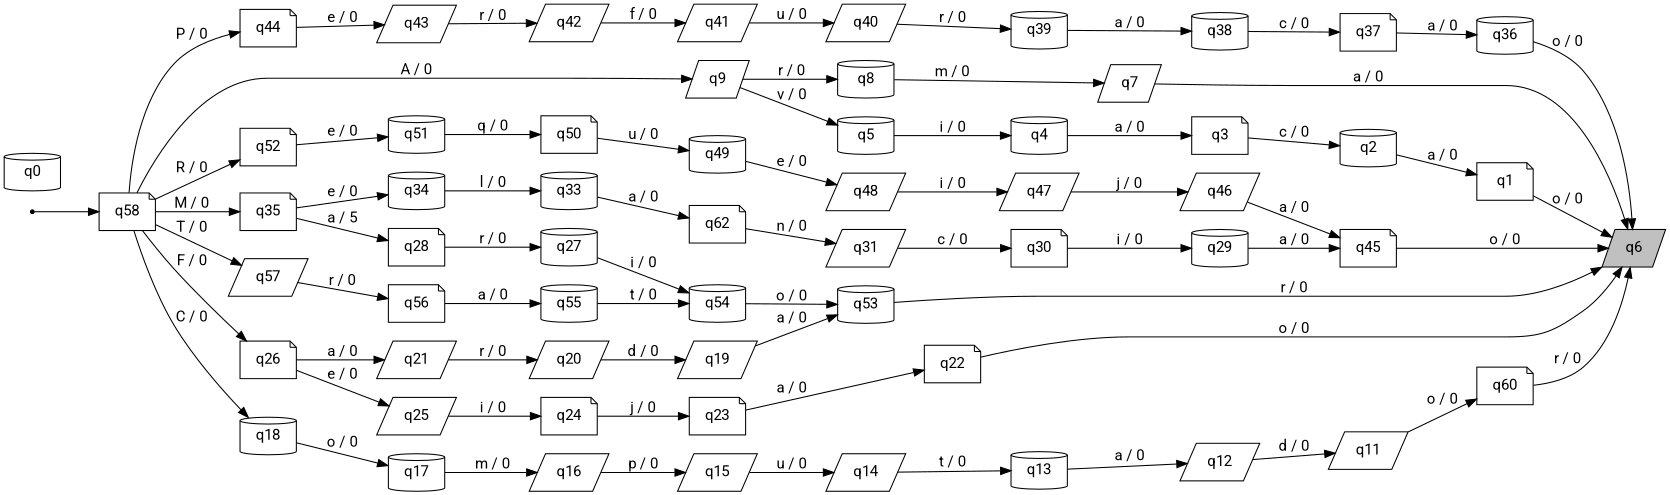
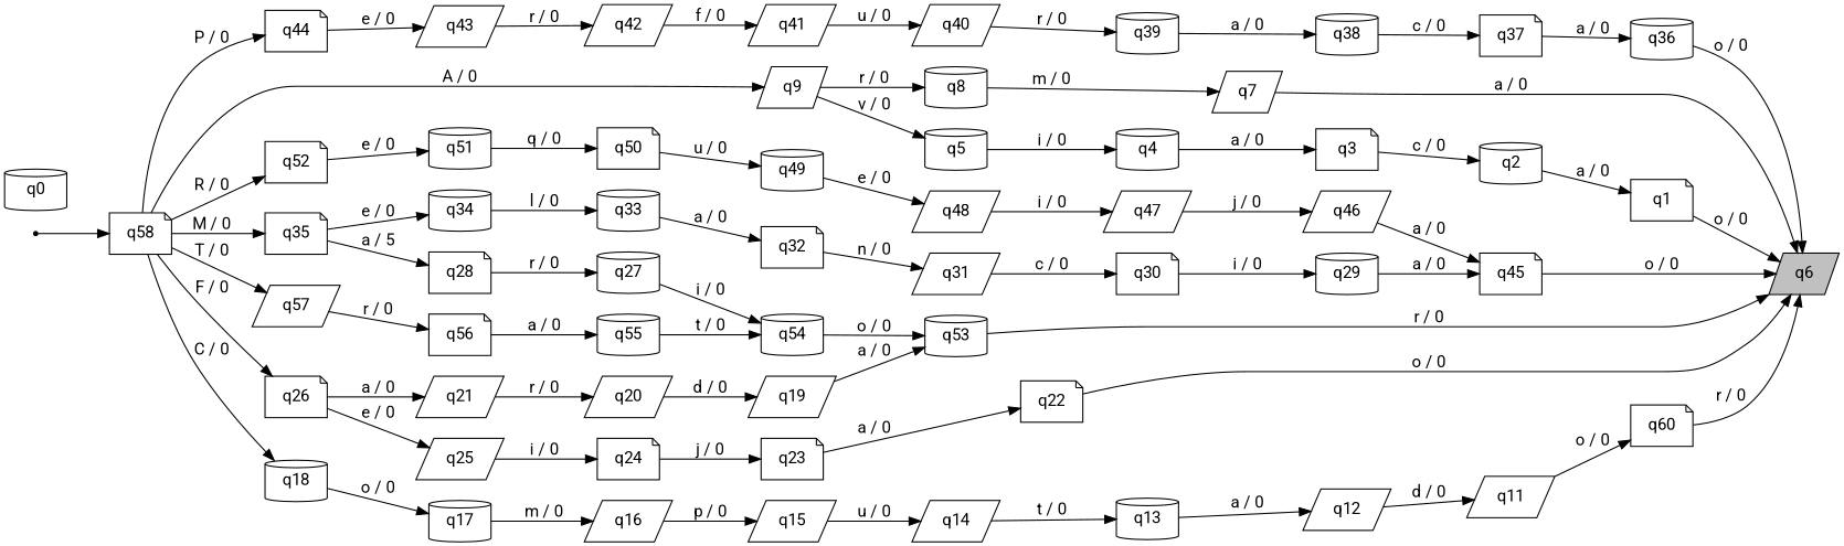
  digraph {
    fontname=Roboto
    rankdir=LR
    node [fontname=Roboto shape=parallelogram]
    edge [fontname=Roboto]
    ini [shape=point]
    n2 [label=q58 shape=note]
    n3 [label=q57]
    n4 [label=q44 shape=note]
    n5 [label=q9]
    n6 [label=q52 shape=note]
    n7 [label=q35 shape=note]
    n8 [label=q26 shape=note]
    n9 [label=q18 shape=cylinder]
    n10 [label=q56 shape=note]
    n11 [label=q43]
    n12 [label=q8 shape=cylinder]
    n13 [label=q5 shape=cylinder]
    n14 [label=q51 shape=cylinder]
    n15 [label=q34 shape=cylinder]
    n16 [label=q28 shape=note]
    n17 [label=q21]
    n18 [label=q25]
    n19 [label=q17 shape=cylinder]
    n20 [label=q55 shape=cylinder]
    n21 [label=q54 shape=cylinder]
    n22 [label=q50 shape=note]
    n23 [label=q49 shape=cylinder]
    n24 [label=q48]
    n25 [label=q47]
    n26 [label=q46]
    n27 [label=q45 shape=note]
    n28 [fillcolor=gray label=q6 style=filled]
    n29 [label=q42]
    n30 [label=q41]
    n31 [label=q40]
    n32 [label=q39 shape=cylinder]
    n33 [label=q38 shape=cylinder]
    n34 [label=q37 shape=note]
    n35 [label=q36 shape=cylinder]
    n36 [label=q33 shape=cylinder]
-   n37 [label=q62 shape=note]
+   n37 [label=q32 shape=note]
    n38 [label=q31]
    n39 [label=q30 shape=note]
    n40 [label=q29 shape=cylinder]
    n41 [label=q7]
    n42 [label=q4 shape=cylinder]
    n43 [label=q27 shape=cylinder]
    n44 [label=q2 shape=cylinder]
    n45 [label=q1 shape=note]
    n46 [label=q19]
    n47 [label=q53 shape=cylinder]
    n48 [label=q3 shape=note]
    n49 [label=q20]
    n50 [label=q16]
    n51 [label=q15]
    n52 [label=q14]
    n53 [label=q24 shape=note]
    n54 [label=q60 shape=note]
    n55 [label=q23 shape=note]
    n56 [label=q22 shape=note]
    n57 [label=q12]
    n58 [label=q11]
    n59 [label=q0 shape=cylinder]
    n60 [label=q13 shape=cylinder]
    ini -> n2
    n2 -> n3 [label="T / 0"]
    n2 -> n4 [label="P / 0"]
    n2 -> n5 [label="A / 0"]
    n2 -> n6 [label="R / 0"]
    n2 -> n7 [label="M / 0"]
    n2 -> n8 [label="F / 0"]
    n2 -> n9 [label="C / 0"]
    n3 -> n10 [label="r / 0"]
    n4 -> n11 [label="e / 0"]
    n5 -> n12 [label="r / 0"]
    n5 -> n13 [label="v / 0"]
    n6 -> n14 [label="e / 0"]
    n7 -> n15 [label="e / 0"]
    n7 -> n16 [label="a / 5"]
    n8 -> n17 [label="a / 0"]
    n8 -> n18 [label="e / 0"]
    n9 -> n19 [label="o / 0"]
    n10 -> n20 [label="a / 0"]
    n11 -> n29 [label="r / 0"]
    n12 -> n41 [label="m / 0"]
    n13 -> n42 [label="i / 0"]
    n14 -> n22 [label="q / 0"]
    n15 -> n36 [label="l / 0"]
    n16 -> n43 [label="r / 0"]
    n17 -> n49 [label="r / 0"]
    n18 -> n53 [label="i / 0"]
    n19 -> n50 [label="m / 0"]
    n20 -> n21 [label="t / 0"]
    n21 -> n47 [label="o / 0"]
    n22 -> n23 [label="u / 0"]
    n23 -> n24 [label="e / 0"]
    n24 -> n25 [label="i / 0"]
    n25 -> n26 [label="j / 0"]
    n26 -> n27 [label="a / 0"]
    n27 -> n28 [label="o / 0"]
    n29 -> n30 [label="f / 0"]
    n30 -> n31 [label="u / 0"]
    n31 -> n32 [label="r / 0"]
    n32 -> n33 [label="a / 0"]
    n33 -> n34 [label="c / 0"]
    n34 -> n35 [label="a / 0"]
    n35 -> n28 [label="o / 0"]
    n36 -> n37 [label="a / 0"]
    n37 -> n38 [label="n / 0"]
    n38 -> n39 [label="c / 0"]
    n39 -> n40 [label="i / 0"]
    n40 -> n27 [label="a / 0"]
    n41 -> n28 [label="a / 0"]
    n42 -> n48 [label="a / 0"]
    n43 -> n21 [label="i / 0"]
    n44 -> n45 [label="a / 0"]
    n45 -> n28 [label="o / 0"]
    n46 -> n47 [label="a / 0"]
    n47 -> n28 [label="r / 0"]
    n48 -> n44 [label="c / 0"]
    n49 -> n46 [label="d / 0"]
    n50 -> n51 [label="p / 0"]
    n51 -> n52 [label="u / 0"]
    n52 -> n60 [label="t / 0"]
    n53 -> n55 [label="j / 0"]
    n54 -> n28 [label="r / 0"]
    n55 -> n56 [label="a / 0"]
    n56 -> n28 [label="o / 0"]
    n57 -> n58 [label="d / 0"]
    n58 -> n54 [label="o / 0"]
    n60 -> n57 [label="a / 0"]
  }
